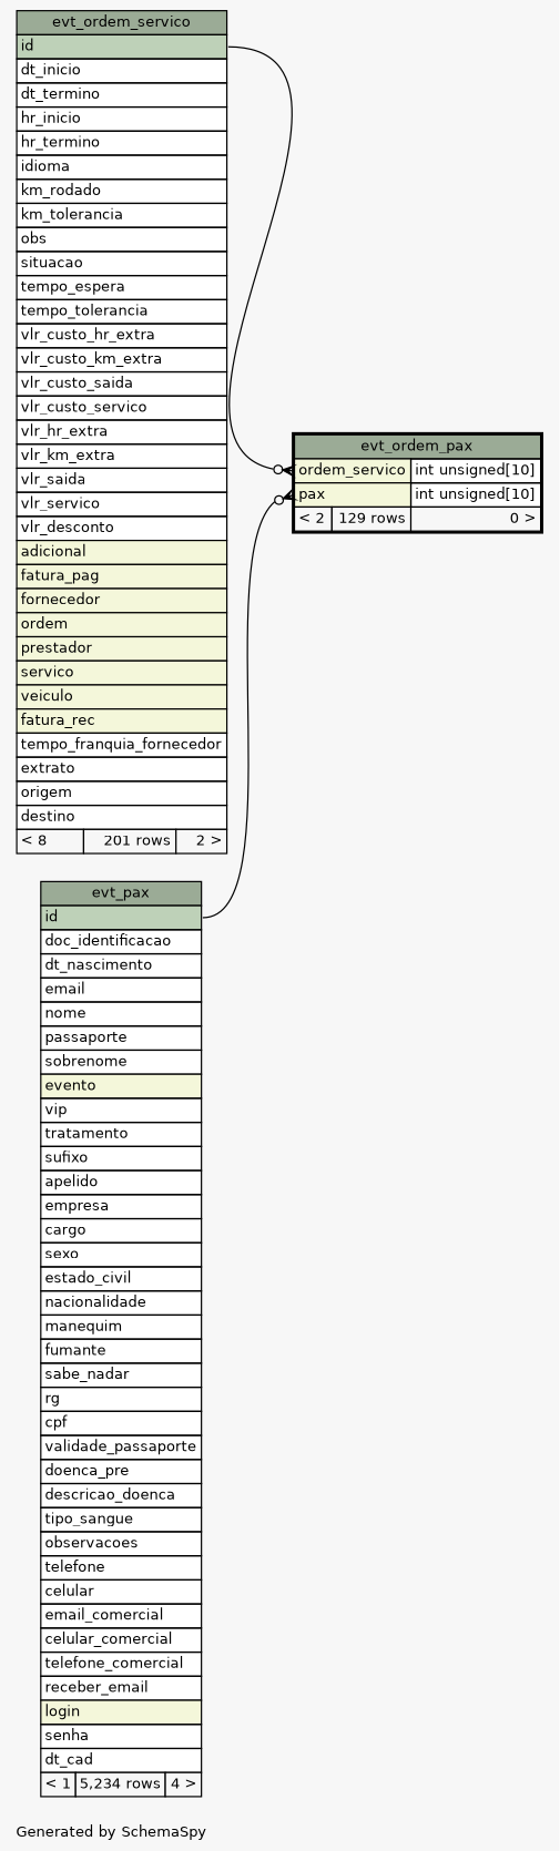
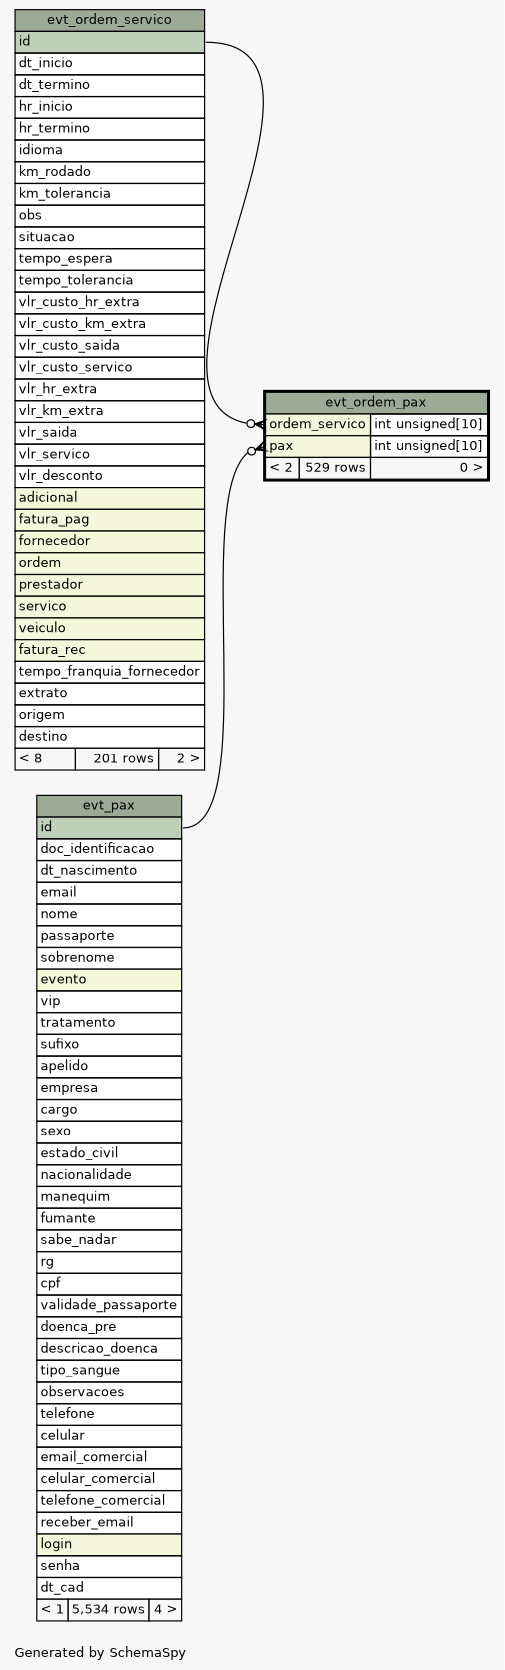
  digraph {
    bgcolor="#f7f7f7"
    fontname=Helvetica
    fontsize=11
    label="\nGenerated by SchemaSpy"
    labeljust=l
    nodesep=0.18
    rankdir=RL
    ranksep=0.46
    node [fontname=Helvetica fontsize=11 shape=plaintext]
    edge [arrowhead=none arrowsize=0.8 arrowtail=crowodot dir=back headport="id:e"]
-   n1 [label=<     <TABLE BORDER="2" CELLBORDER="1" CELLSPACING="0" BGCOLOR="#ffffff">       <TR><TD COLSPAN="3" BGCOLOR="#9bab96" ALIGN="CENTER">evt_ordem_pax</TD></TR>       <TR><TD PORT="ordem_servico" COLSPAN="2" BGCOLOR="#f4f7da" ALIGN="LEFT">ordem_servico</TD><TD PORT="ordem_servico.type" ALIGN="LEFT">int unsigned[10]</TD></TR>       <TR><TD PORT="pax" COLSPAN="2" BGCOLOR="#f4f7da" ALIGN="LEFT">pax</TD><TD PORT="pax.type" ALIGN="LEFT">int unsigned[10]</TD></TR>       <TR><TD ALIGN="LEFT" BGCOLOR="#f7f7f7">&lt; 2</TD><TD ALIGN="RIGHT" BGCOLOR="#f7f7f7">129 rows</TD><TD ALIGN="RIGHT" BGCOLOR="#f7f7f7">0 &gt;</TD></TR>     </TABLE>>]
+   n1 [label=<     <TABLE BORDER="2" CELLBORDER="1" CELLSPACING="0" BGCOLOR="#ffffff">       <TR><TD COLSPAN="3" BGCOLOR="#9bab96" ALIGN="CENTER">evt_ordem_pax</TD></TR>       <TR><TD PORT="ordem_servico" COLSPAN="2" BGCOLOR="#f4f7da" ALIGN="LEFT">ordem_servico</TD><TD PORT="ordem_servico.type" ALIGN="LEFT">int unsigned[10]</TD></TR>       <TR><TD PORT="pax" COLSPAN="2" BGCOLOR="#f4f7da" ALIGN="LEFT">pax</TD><TD PORT="pax.type" ALIGN="LEFT">int unsigned[10]</TD></TR>       <TR><TD ALIGN="LEFT" BGCOLOR="#f7f7f7">&lt; 2</TD><TD ALIGN="RIGHT" BGCOLOR="#f7f7f7">529 rows</TD><TD ALIGN="RIGHT" BGCOLOR="#f7f7f7">0 &gt;</TD></TR>     </TABLE>>]
    n2 [label=<     <TABLE BORDER="0" CELLBORDER="1" CELLSPACING="0" BGCOLOR="#ffffff">       <TR><TD COLSPAN="3" BGCOLOR="#9bab96" ALIGN="CENTER">evt_ordem_servico</TD></TR>       <TR><TD PORT="id" COLSPAN="3" BGCOLOR="#bed1b8" ALIGN="LEFT">id</TD></TR>       <TR><TD PORT="dt_inicio" COLSPAN="3" ALIGN="LEFT">dt_inicio</TD></TR>       <TR><TD PORT="dt_termino" COLSPAN="3" ALIGN="LEFT">dt_termino</TD></TR>       <TR><TD PORT="hr_inicio" COLSPAN="3" ALIGN="LEFT">hr_inicio</TD></TR>       <TR><TD PORT="hr_termino" COLSPAN="3" ALIGN="LEFT">hr_termino</TD></TR>       <TR><TD PORT="idioma" COLSPAN="3" ALIGN="LEFT">idioma</TD></TR>       <TR><TD PORT="km_rodado" COLSPAN="3" ALIGN="LEFT">km_rodado</TD></TR>       <TR><TD PORT="km_tolerancia" COLSPAN="3" ALIGN="LEFT">km_tolerancia</TD></TR>       <TR><TD PORT="obs" COLSPAN="3" ALIGN="LEFT">obs</TD></TR>       <TR><TD PORT="situacao" COLSPAN="3" ALIGN="LEFT">situacao</TD></TR>       <TR><TD PORT="tempo_espera" COLSPAN="3" ALIGN="LEFT">tempo_espera</TD></TR>       <TR><TD PORT="tempo_tolerancia" COLSPAN="3" ALIGN="LEFT">tempo_tolerancia</TD></TR>       <TR><TD PORT="vlr_custo_hr_extra" COLSPAN="3" ALIGN="LEFT">vlr_custo_hr_extra</TD></TR>       <TR><TD PORT="vlr_custo_km_extra" COLSPAN="3" ALIGN="LEFT">vlr_custo_km_extra</TD></TR>       <TR><TD PORT="vlr_custo_saida" COLSPAN="3" ALIGN="LEFT">vlr_custo_saida</TD></TR>       <TR><TD PORT="vlr_custo_servico" COLSPAN="3" ALIGN="LEFT">vlr_custo_servico</TD></TR>       <TR><TD PORT="vlr_hr_extra" COLSPAN="3" ALIGN="LEFT">vlr_hr_extra</TD></TR>       <TR><TD PORT="vlr_km_extra" COLSPAN="3" ALIGN="LEFT">vlr_km_extra</TD></TR>       <TR><TD PORT="vlr_saida" COLSPAN="3" ALIGN="LEFT">vlr_saida</TD></TR>       <TR><TD PORT="vlr_servico" COLSPAN="3" ALIGN="LEFT">vlr_servico</TD></TR>       <TR><TD PORT="vlr_desconto" COLSPAN="3" ALIGN="LEFT">vlr_desconto</TD></TR>       <TR><TD PORT="adicional" COLSPAN="3" BGCOLOR="#f4f7da" ALIGN="LEFT">adicional</TD></TR>       <TR><TD PORT="fatura_pag" COLSPAN="3" BGCOLOR="#f4f7da" ALIGN="LEFT">fatura_pag</TD></TR>       <TR><TD PORT="fornecedor" COLSPAN="3" BGCOLOR="#f4f7da" ALIGN="LEFT">fornecedor</TD></TR>       <TR><TD PORT="ordem" COLSPAN="3" BGCOLOR="#f4f7da" ALIGN="LEFT">ordem</TD></TR>       <TR><TD PORT="prestador" COLSPAN="3" BGCOLOR="#f4f7da" ALIGN="LEFT">prestador</TD></TR>       <TR><TD PORT="servico" COLSPAN="3" BGCOLOR="#f4f7da" ALIGN="LEFT">servico</TD></TR>       <TR><TD PORT="veiculo" COLSPAN="3" BGCOLOR="#f4f7da" ALIGN="LEFT">veiculo</TD></TR>       <TR><TD PORT="fatura_rec" COLSPAN="3" BGCOLOR="#f4f7da" ALIGN="LEFT">fatura_rec</TD></TR>       <TR><TD PORT="tempo_franquia_fornecedor" COLSPAN="3" ALIGN="LEFT">tempo_franquia_fornecedor</TD></TR>       <TR><TD PORT="extrato" COLSPAN="3" ALIGN="LEFT">extrato</TD></TR>       <TR><TD PORT="origem" COLSPAN="3" ALIGN="LEFT">origem</TD></TR>       <TR><TD PORT="destino" COLSPAN="3" ALIGN="LEFT">destino</TD></TR>       <TR><TD ALIGN="LEFT" BGCOLOR="#f7f7f7">&lt; 8</TD><TD ALIGN="RIGHT" BGCOLOR="#f7f7f7">201 rows</TD><TD ALIGN="RIGHT" BGCOLOR="#f7f7f7">2 &gt;</TD></TR>     </TABLE>>]
-   n3 [label=<     <TABLE BORDER="0" CELLBORDER="1" CELLSPACING="0" BGCOLOR="#ffffff">       <TR><TD COLSPAN="3" BGCOLOR="#9bab96" ALIGN="CENTER">evt_pax</TD></TR>       <TR><TD PORT="id" COLSPAN="3" BGCOLOR="#bed1b8" ALIGN="LEFT">id</TD></TR>       <TR><TD PORT="doc_identificacao" COLSPAN="3" ALIGN="LEFT">doc_identificacao</TD></TR>       <TR><TD PORT="dt_nascimento" COLSPAN="3" ALIGN="LEFT">dt_nascimento</TD></TR>       <TR><TD PORT="email" COLSPAN="3" ALIGN="LEFT">email</TD></TR>       <TR><TD PORT="nome" COLSPAN="3" ALIGN="LEFT">nome</TD></TR>       <TR><TD PORT="passaporte" COLSPAN="3" ALIGN="LEFT">passaporte</TD></TR>       <TR><TD PORT="sobrenome" COLSPAN="3" ALIGN="LEFT">sobrenome</TD></TR>       <TR><TD PORT="evento" COLSPAN="3" BGCOLOR="#f4f7da" ALIGN="LEFT">evento</TD></TR>       <TR><TD PORT="vip" COLSPAN="3" ALIGN="LEFT">vip</TD></TR>       <TR><TD PORT="tratamento" COLSPAN="3" ALIGN="LEFT">tratamento</TD></TR>       <TR><TD PORT="sufixo" COLSPAN="3" ALIGN="LEFT">sufixo</TD></TR>       <TR><TD PORT="apelido" COLSPAN="3" ALIGN="LEFT">apelido</TD></TR>       <TR><TD PORT="empresa" COLSPAN="3" ALIGN="LEFT">empresa</TD></TR>       <TR><TD PORT="cargo" COLSPAN="3" ALIGN="LEFT">cargo</TD></TR>       <TR><TD PORT="sexo" COLSPAN="3" ALIGN="LEFT">sexo</TD></TR>       <TR><TD PORT="estado_civil" COLSPAN="3" ALIGN="LEFT">estado_civil</TD></TR>       <TR><TD PORT="nacionalidade" COLSPAN="3" ALIGN="LEFT">nacionalidade</TD></TR>       <TR><TD PORT="manequim" COLSPAN="3" ALIGN="LEFT">manequim</TD></TR>       <TR><TD PORT="fumante" COLSPAN="3" ALIGN="LEFT">fumante</TD></TR>       <TR><TD PORT="sabe_nadar" COLSPAN="3" ALIGN="LEFT">sabe_nadar</TD></TR>       <TR><TD PORT="rg" COLSPAN="3" ALIGN="LEFT">rg</TD></TR>       <TR><TD PORT="cpf" COLSPAN="3" ALIGN="LEFT">cpf</TD></TR>       <TR><TD PORT="validade_passaporte" COLSPAN="3" ALIGN="LEFT">validade_passaporte</TD></TR>       <TR><TD PORT="doenca_pre" COLSPAN="3" ALIGN="LEFT">doenca_pre</TD></TR>       <TR><TD PORT="descricao_doenca" COLSPAN="3" ALIGN="LEFT">descricao_doenca</TD></TR>       <TR><TD PORT="tipo_sangue" COLSPAN="3" ALIGN="LEFT">tipo_sangue</TD></TR>       <TR><TD PORT="observacoes" COLSPAN="3" ALIGN="LEFT">observacoes</TD></TR>       <TR><TD PORT="telefone" COLSPAN="3" ALIGN="LEFT">telefone</TD></TR>       <TR><TD PORT="celular" COLSPAN="3" ALIGN="LEFT">celular</TD></TR>       <TR><TD PORT="email_comercial" COLSPAN="3" ALIGN="LEFT">email_comercial</TD></TR>       <TR><TD PORT="celular_comercial" COLSPAN="3" ALIGN="LEFT">celular_comercial</TD></TR>       <TR><TD PORT="telefone_comercial" COLSPAN="3" ALIGN="LEFT">telefone_comercial</TD></TR>       <TR><TD PORT="receber_email" COLSPAN="3" ALIGN="LEFT">receber_email</TD></TR>       <TR><TD PORT="login" COLSPAN="3" BGCOLOR="#f4f7da" ALIGN="LEFT">login</TD></TR>       <TR><TD PORT="senha" COLSPAN="3" ALIGN="LEFT">senha</TD></TR>       <TR><TD PORT="dt_cad" COLSPAN="3" ALIGN="LEFT">dt_cad</TD></TR>       <TR><TD ALIGN="LEFT" BGCOLOR="#f7f7f7">&lt; 1</TD><TD ALIGN="RIGHT" BGCOLOR="#f7f7f7">5,234 rows</TD><TD ALIGN="RIGHT" BGCOLOR="#f7f7f7">4 &gt;</TD></TR>     </TABLE>>]
+   n3 [label=<     <TABLE BORDER="0" CELLBORDER="1" CELLSPACING="0" BGCOLOR="#ffffff">       <TR><TD COLSPAN="3" BGCOLOR="#9bab96" ALIGN="CENTER">evt_pax</TD></TR>       <TR><TD PORT="id" COLSPAN="3" BGCOLOR="#bed1b8" ALIGN="LEFT">id</TD></TR>       <TR><TD PORT="doc_identificacao" COLSPAN="3" ALIGN="LEFT">doc_identificacao</TD></TR>       <TR><TD PORT="dt_nascimento" COLSPAN="3" ALIGN="LEFT">dt_nascimento</TD></TR>       <TR><TD PORT="email" COLSPAN="3" ALIGN="LEFT">email</TD></TR>       <TR><TD PORT="nome" COLSPAN="3" ALIGN="LEFT">nome</TD></TR>       <TR><TD PORT="passaporte" COLSPAN="3" ALIGN="LEFT">passaporte</TD></TR>       <TR><TD PORT="sobrenome" COLSPAN="3" ALIGN="LEFT">sobrenome</TD></TR>       <TR><TD PORT="evento" COLSPAN="3" BGCOLOR="#f4f7da" ALIGN="LEFT">evento</TD></TR>       <TR><TD PORT="vip" COLSPAN="3" ALIGN="LEFT">vip</TD></TR>       <TR><TD PORT="tratamento" COLSPAN="3" ALIGN="LEFT">tratamento</TD></TR>       <TR><TD PORT="sufixo" COLSPAN="3" ALIGN="LEFT">sufixo</TD></TR>       <TR><TD PORT="apelido" COLSPAN="3" ALIGN="LEFT">apelido</TD></TR>       <TR><TD PORT="empresa" COLSPAN="3" ALIGN="LEFT">empresa</TD></TR>       <TR><TD PORT="cargo" COLSPAN="3" ALIGN="LEFT">cargo</TD></TR>       <TR><TD PORT="sexo" COLSPAN="3" ALIGN="LEFT">sexo</TD></TR>       <TR><TD PORT="estado_civil" COLSPAN="3" ALIGN="LEFT">estado_civil</TD></TR>       <TR><TD PORT="nacionalidade" COLSPAN="3" ALIGN="LEFT">nacionalidade</TD></TR>       <TR><TD PORT="manequim" COLSPAN="3" ALIGN="LEFT">manequim</TD></TR>       <TR><TD PORT="fumante" COLSPAN="3" ALIGN="LEFT">fumante</TD></TR>       <TR><TD PORT="sabe_nadar" COLSPAN="3" ALIGN="LEFT">sabe_nadar</TD></TR>       <TR><TD PORT="rg" COLSPAN="3" ALIGN="LEFT">rg</TD></TR>       <TR><TD PORT="cpf" COLSPAN="3" ALIGN="LEFT">cpf</TD></TR>       <TR><TD PORT="validade_passaporte" COLSPAN="3" ALIGN="LEFT">validade_passaporte</TD></TR>       <TR><TD PORT="doenca_pre" COLSPAN="3" ALIGN="LEFT">doenca_pre</TD></TR>       <TR><TD PORT="descricao_doenca" COLSPAN="3" ALIGN="LEFT">descricao_doenca</TD></TR>       <TR><TD PORT="tipo_sangue" COLSPAN="3" ALIGN="LEFT">tipo_sangue</TD></TR>       <TR><TD PORT="observacoes" COLSPAN="3" ALIGN="LEFT">observacoes</TD></TR>       <TR><TD PORT="telefone" COLSPAN="3" ALIGN="LEFT">telefone</TD></TR>       <TR><TD PORT="celular" COLSPAN="3" ALIGN="LEFT">celular</TD></TR>       <TR><TD PORT="email_comercial" COLSPAN="3" ALIGN="LEFT">email_comercial</TD></TR>       <TR><TD PORT="celular_comercial" COLSPAN="3" ALIGN="LEFT">celular_comercial</TD></TR>       <TR><TD PORT="telefone_comercial" COLSPAN="3" ALIGN="LEFT">telefone_comercial</TD></TR>       <TR><TD PORT="receber_email" COLSPAN="3" ALIGN="LEFT">receber_email</TD></TR>       <TR><TD PORT="login" COLSPAN="3" BGCOLOR="#f4f7da" ALIGN="LEFT">login</TD></TR>       <TR><TD PORT="senha" COLSPAN="3" ALIGN="LEFT">senha</TD></TR>       <TR><TD PORT="dt_cad" COLSPAN="3" ALIGN="LEFT">dt_cad</TD></TR>       <TR><TD ALIGN="LEFT" BGCOLOR="#f7f7f7">&lt; 1</TD><TD ALIGN="RIGHT" BGCOLOR="#f7f7f7">5,534 rows</TD><TD ALIGN="RIGHT" BGCOLOR="#f7f7f7">4 &gt;</TD></TR>     </TABLE>>]
    n1 -> n2 [tailport="ordem_servico:w"]
    n1 -> n3 [tailport="pax:w"]
  }
